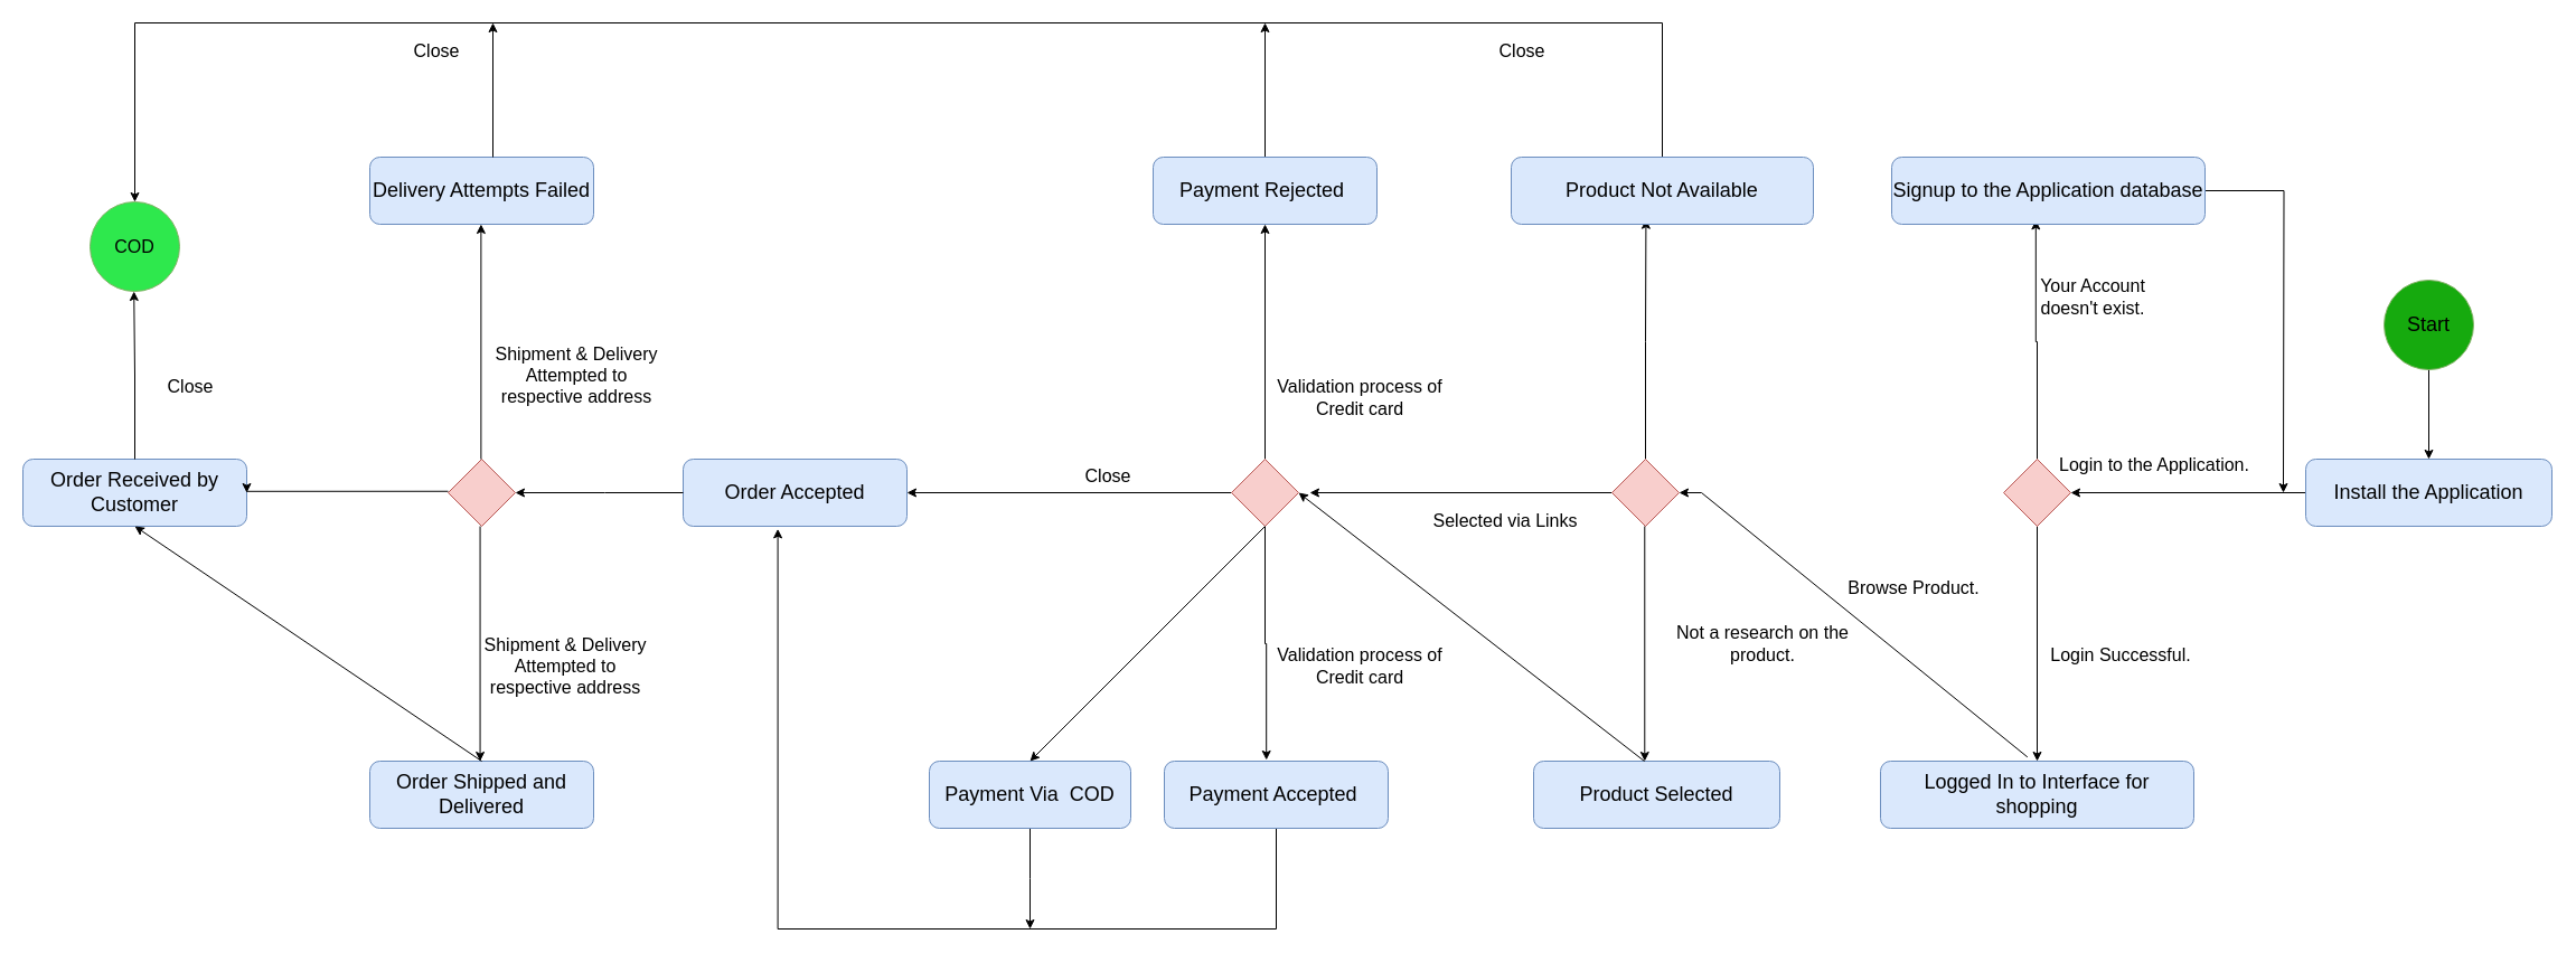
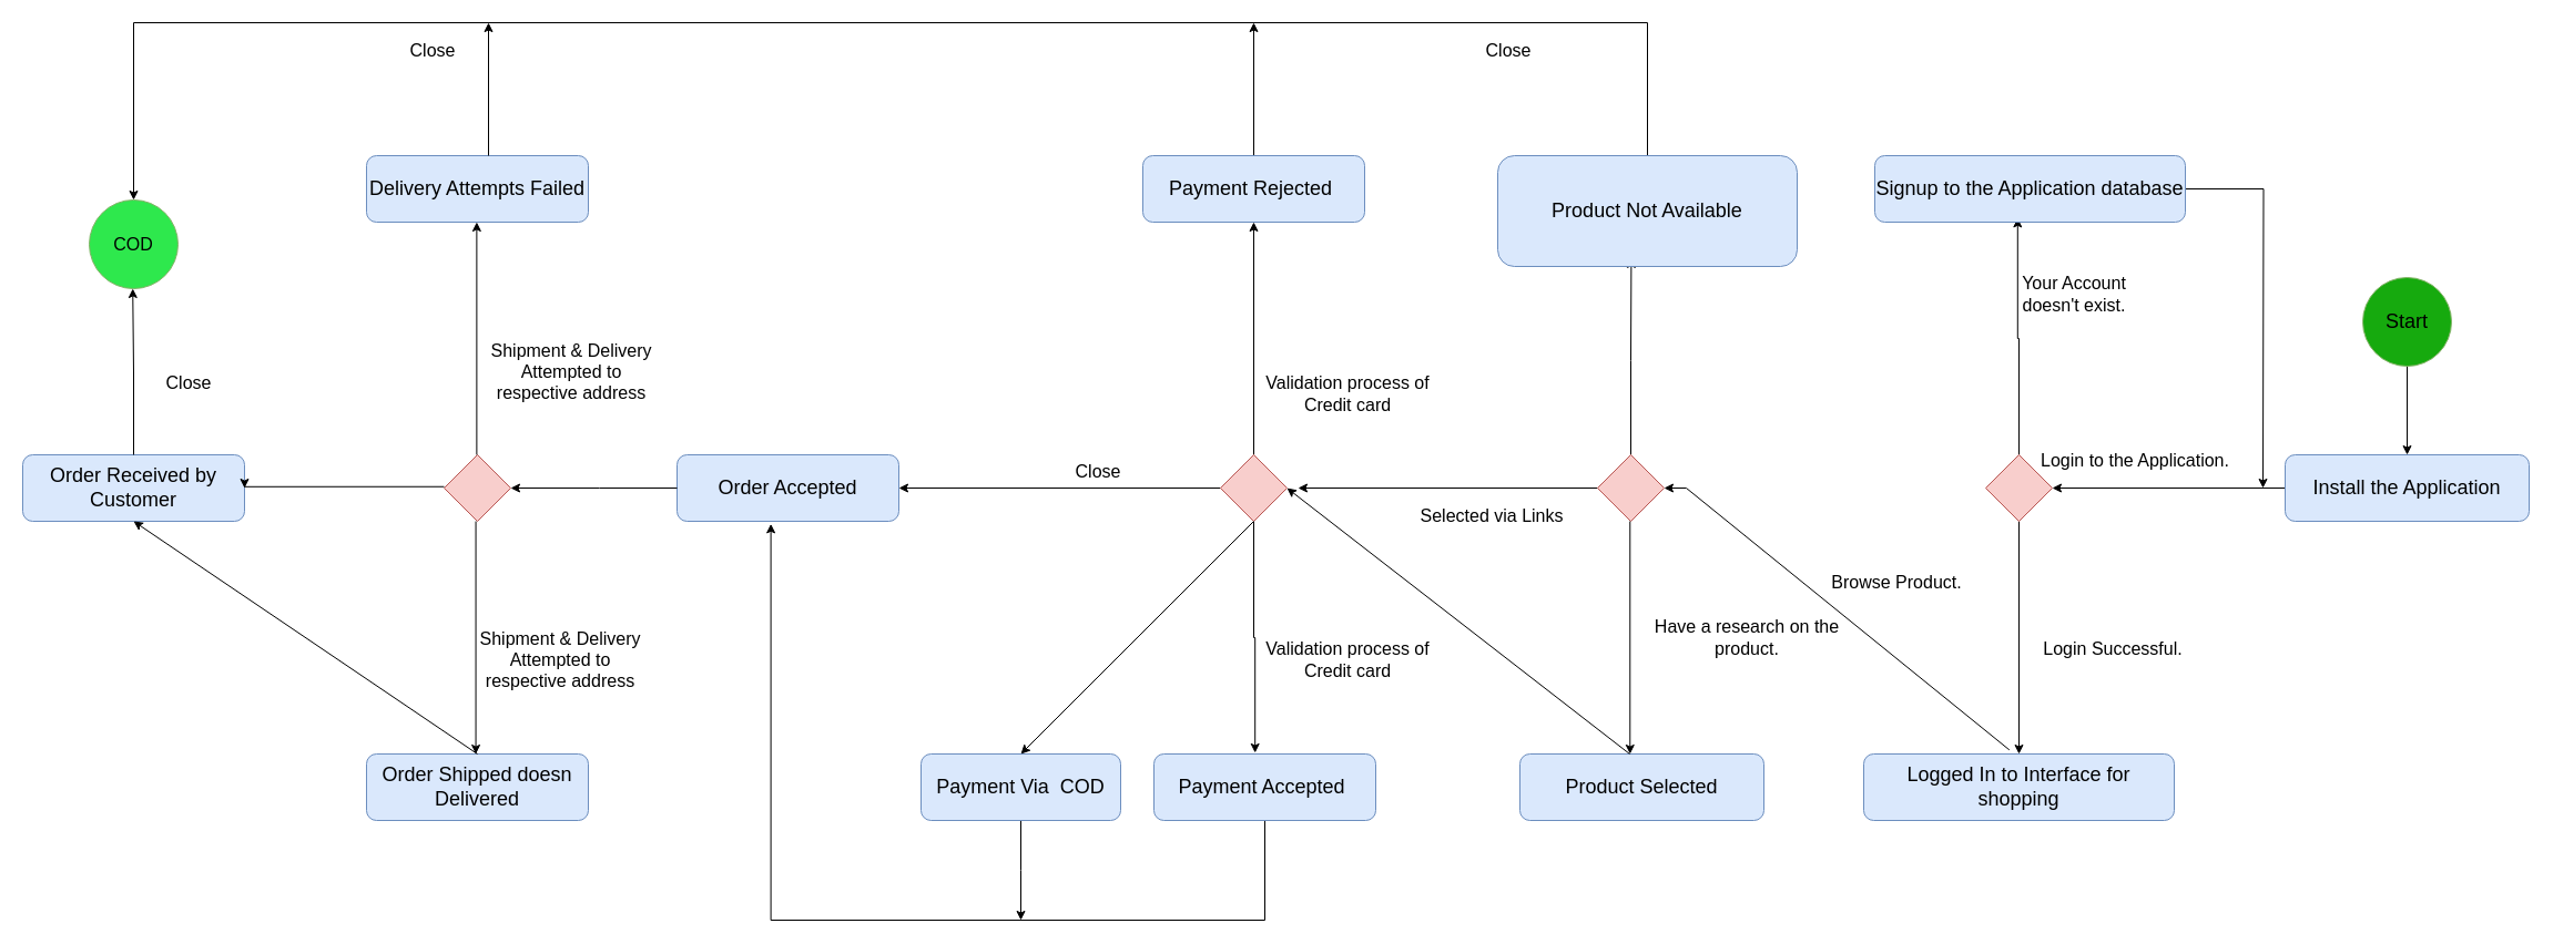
  <mxCell id="0" />
  <mxCell id="1" parent="0" />
  <mxCell id="2" style="edgeStyle=orthogonalEdgeStyle;rounded=0;orthogonalLoop=1;jettySize=auto;html=1;entryX=0.5;entryY=0;entryDx=0;entryDy=0;" parent="1" source="3" target="5" edge="1"><mxGeometry relative="1" as="geometry" /></mxCell>
  <mxCell id="3" value="&lt;font style=&quot;font-size: 18px;&quot;&gt;Start&lt;/font&gt;" style="ellipse;whiteSpace=wrap;html=1;aspect=fixed;fillColor=#16aa0e;strokeColor=#82b366;" parent="1" vertex="1"><mxGeometry x="2130" y="250" width="80" height="80" as="geometry" /></mxCell>
  <mxCell id="4" style="edgeStyle=orthogonalEdgeStyle;rounded=0;orthogonalLoop=1;jettySize=auto;html=1;entryX=1;entryY=0.5;entryDx=0;entryDy=0;" parent="1" source="5" target="8" edge="1"><mxGeometry relative="1" as="geometry" /></mxCell>
  <mxCell id="5" value="&lt;font style=&quot;font-size: 18px;&quot;&gt;Install the Application&lt;/font&gt;" style="rounded=1;whiteSpace=wrap;html=1;fillColor=#dae8fc;strokeColor=#6c8ebf;" parent="1" vertex="1"><mxGeometry x="2060" y="410" width="220" height="60" as="geometry" /></mxCell>
  <mxCell id="6" style="edgeStyle=orthogonalEdgeStyle;rounded=0;orthogonalLoop=1;jettySize=auto;html=1;" parent="1" source="8" target="10" edge="1"><mxGeometry relative="1" as="geometry" /></mxCell>
  <mxCell id="7" style="edgeStyle=orthogonalEdgeStyle;rounded=0;orthogonalLoop=1;jettySize=auto;html=1;entryX=0.46;entryY=0.939;entryDx=0;entryDy=0;entryPerimeter=0;" parent="1" source="8" target="12" edge="1"><mxGeometry relative="1" as="geometry" /></mxCell>
  <mxCell id="8" value="" style="rhombus;whiteSpace=wrap;html=1;fillColor=#f8cecc;strokeColor=#b85450;" parent="1" vertex="1"><mxGeometry x="1790" y="410" width="60" height="60" as="geometry" /></mxCell>
  <mxCell id="9" value="&lt;font style=&quot;font-size: 16px;&quot;&gt;Login to the Application.&lt;/font&gt;" style="text;html=1;strokeColor=none;fillColor=none;align=center;verticalAlign=middle;whiteSpace=wrap;rounded=0;" parent="1" vertex="1"><mxGeometry x="1830" y="400" width="190" height="30" as="geometry" /></mxCell>
  <mxCell id="10" value="&lt;font style=&quot;font-size: 18px;&quot;&gt;Logged In to Interface for shopping&lt;/font&gt;" style="rounded=1;whiteSpace=wrap;html=1;fillColor=#dae8fc;strokeColor=#6c8ebf;" parent="1" vertex="1"><mxGeometry x="1680" y="680" width="280" height="60" as="geometry" /></mxCell>
  <mxCell id="11" style="edgeStyle=orthogonalEdgeStyle;rounded=0;orthogonalLoop=1;jettySize=auto;html=1;" parent="1" source="12" edge="1"><mxGeometry relative="1" as="geometry"><mxPoint x="2040" y="440" as="targetPoint" /></mxGeometry></mxCell>
  <mxCell id="12" value="&lt;font style=&quot;font-size: 18px;&quot;&gt;Signup to the Application database&lt;/font&gt;" style="rounded=1;whiteSpace=wrap;html=1;fillColor=#dae8fc;strokeColor=#6c8ebf;" parent="1" vertex="1"><mxGeometry x="1690" y="140" width="280" height="60" as="geometry" /></mxCell>
- <mxCell id="13" value="&lt;font style=&quot;font-size: 16px;&quot;&gt;Login Successful.&lt;/font&gt;" style="text;html=1;strokeColor=none;fillColor=none;align=center;verticalAlign=middle;whiteSpace=wrap;rounded=0;" parent="1" vertex="1"><mxGeometry x="1820" y="570" width="150" height="30" as="geometry" /></mxCell>
+ <mxCell id="13" value="&lt;font style=&quot;font-size: 16px;&quot;&gt;Login Successful.&lt;/font&gt;" style="text;html=1;strokeColor=none;fillColor=none;align=center;verticalAlign=middle;whiteSpace=wrap;rounded=0;" parent="1" vertex="1"><mxGeometry x="1830" y="570" width="150" height="30" as="geometry" /></mxCell>
  <mxCell id="14" value="&lt;font style=&quot;font-size: 16px;&quot;&gt;Your Account doesn't exist.&lt;/font&gt;" style="text;html=1;strokeColor=none;fillColor=none;align=center;verticalAlign=middle;whiteSpace=wrap;rounded=0;rotation=0;" parent="1" vertex="1"><mxGeometry x="1795" y="250" width="150" height="30" as="geometry" /></mxCell>
  <mxCell id="15" style="edgeStyle=orthogonalEdgeStyle;rounded=0;orthogonalLoop=1;jettySize=auto;html=1;entryX=0.446;entryY=0.928;entryDx=0;entryDy=0;entryPerimeter=0;" parent="1" source="17" target="22" edge="1"><mxGeometry relative="1" as="geometry" /></mxCell>
  <mxCell id="16" style="edgeStyle=orthogonalEdgeStyle;rounded=0;orthogonalLoop=1;jettySize=auto;html=1;" parent="1" source="17" edge="1"><mxGeometry relative="1" as="geometry"><mxPoint x="1170" y="440" as="targetPoint" /></mxGeometry></mxCell>
  <mxCell id="17" value="" style="rhombus;whiteSpace=wrap;html=1;fillColor=#f8cecc;strokeColor=#b85450;" parent="1" vertex="1"><mxGeometry x="1440" y="410" width="60" height="60" as="geometry" /></mxCell>
  <mxCell id="18" value="" style="endArrow=classic;html=1;rounded=0;exitX=0.469;exitY=-0.061;exitDx=0;exitDy=0;exitPerimeter=0;entryX=1;entryY=0.5;entryDx=0;entryDy=0;" parent="1" source="10" target="17" edge="1"><mxGeometry width="50" height="50" relative="1" as="geometry"><mxPoint x="1730" y="470" as="sourcePoint" /><mxPoint y="450" as="targetPoint" x="1520" /><Array as="points"><mxPoint y="440" x="1520" /></Array></mxGeometry></mxCell>
  <mxCell id="19" value="&lt;font style=&quot;font-size: 16px;&quot;&gt;Browse Product.&lt;/font&gt;" style="text;html=1;strokeColor=none;fillColor=none;align=center;verticalAlign=middle;whiteSpace=wrap;rounded=0;" parent="1" vertex="1"><mxGeometry x="1620" y="510" width="180" height="30" as="geometry" /></mxCell>
  <mxCell id="20" value="&lt;font style=&quot;font-size: 18px;&quot;&gt;Product Selected&lt;/font&gt;" style="rounded=1;whiteSpace=wrap;html=1;fillColor=#dae8fc;strokeColor=#6c8ebf;" parent="1" vertex="1"><mxGeometry x="1370" y="680" width="220" height="60" as="geometry" /></mxCell>
  <mxCell id="21" style="edgeStyle=orthogonalEdgeStyle;rounded=0;orthogonalLoop=1;jettySize=auto;html=1;entryX=0.5;entryY=0;entryDx=0;entryDy=0;" parent="1" source="22" target="23" edge="1"><mxGeometry relative="1" as="geometry"><Array as="points"><mxPoint x="1485" y="20" /><mxPoint x="120" y="20" /></Array></mxGeometry></mxCell>
- <mxCell id="22" value="&lt;font style=&quot;font-size: 18px;&quot;&gt;Product Not Available&lt;/font&gt;" style="rounded=1;whiteSpace=wrap;html=1;fillColor=#dae8fc;strokeColor=#6c8ebf;" parent="1" vertex="1"><mxGeometry x="1350" y="140" width="270" height="60" as="geometry" /></mxCell>
+ <mxCell id="22" value="&lt;font style=&quot;font-size: 18px;&quot;&gt;Product Not Available&lt;/font&gt;" style="rounded=1;whiteSpace=wrap;html=1;fillColor=#dae8fc;strokeColor=#6c8ebf;" parent="1" vertex="1"><mxGeometry x="1350" y="140" width="270" height="100" as="geometry" /></mxCell>
  <mxCell id="23" value="&lt;font style=&quot;font-size: 16px;&quot;&gt;COD&lt;/font&gt;" style="ellipse;whiteSpace=wrap;html=1;aspect=fixed;fillColor=#2EE84D;strokeColor=#82b366;" parent="1" vertex="1"><mxGeometry x="80" y="180" width="80" height="80" as="geometry" /></mxCell>
- <mxCell id="24" value="&lt;font style=&quot;font-size: 16px;&quot;&gt;Not a research on the product.&lt;/font&gt;" style="text;html=1;strokeColor=none;fillColor=none;align=center;verticalAlign=middle;whiteSpace=wrap;rounded=0;" parent="1" vertex="1"><mxGeometry x="1490" y="560" width="170" height="30" as="geometry" /></mxCell>
+ <mxCell id="24" value="&lt;font style=&quot;font-size: 16px;&quot;&gt;Have a research on the product.&lt;/font&gt;" style="text;html=1;strokeColor=none;fillColor=none;align=center;verticalAlign=middle;whiteSpace=wrap;rounded=0;" parent="1" vertex="1"><mxGeometry x="1490" y="560" width="170" height="30" as="geometry" /></mxCell>
  <mxCell id="25" style="edgeStyle=orthogonalEdgeStyle;rounded=0;orthogonalLoop=1;jettySize=auto;html=1;entryX=0.456;entryY=-0.017;entryDx=0;entryDy=0;entryPerimeter=0;" parent="1" source="28" target="32" edge="1"><mxGeometry relative="1" as="geometry" /></mxCell>
  <mxCell id="26" style="edgeStyle=orthogonalEdgeStyle;rounded=0;orthogonalLoop=1;jettySize=auto;html=1;entryX=0.5;entryY=1;entryDx=0;entryDy=0;" parent="1" source="28" target="37" edge="1"><mxGeometry relative="1" as="geometry" /></mxCell>
  <mxCell id="27" style="edgeStyle=orthogonalEdgeStyle;rounded=0;orthogonalLoop=1;jettySize=auto;html=1;" parent="1" source="28" target="40" edge="1"><mxGeometry relative="1" as="geometry" /></mxCell>
  <mxCell id="28" value="" style="rhombus;whiteSpace=wrap;html=1;fillColor=#f8cecc;strokeColor=#b85450;" parent="1" vertex="1"><mxGeometry x="1100" y="410" width="60" height="60" as="geometry" /></mxCell>
  <mxCell id="29" value="" style="endArrow=classic;html=1;rounded=0;" parent="1" edge="1"><mxGeometry width="50" height="50" relative="1" as="geometry"><mxPoint x="1469" y="680" as="sourcePoint" /><mxPoint x="1160" y="440" as="targetPoint" /></mxGeometry></mxCell>
  <mxCell id="30" value="&lt;font style=&quot;font-size: 16px;&quot;&gt;Selected via Links&lt;/font&gt;" style="text;html=1;strokeColor=none;fillColor=none;align=center;verticalAlign=middle;whiteSpace=wrap;rounded=0;" parent="1" vertex="1"><mxGeometry x="1270" y="450" width="150" height="30" as="geometry" /></mxCell>
  <mxCell id="31" style="edgeStyle=orthogonalEdgeStyle;rounded=0;orthogonalLoop=1;jettySize=auto;html=1;entryX=0.423;entryY=1.039;entryDx=0;entryDy=0;entryPerimeter=0;" parent="1" source="32" target="40" edge="1"><mxGeometry relative="1" as="geometry"><Array as="points"><mxPoint x="1140" y="830" /><mxPoint x="695" y="830" /></Array></mxGeometry></mxCell>
  <mxCell id="32" value="&lt;font style=&quot;font-size: 18px;&quot;&gt;Payment Accepted&amp;nbsp;&lt;/font&gt;" style="rounded=1;whiteSpace=wrap;html=1;fillColor=#dae8fc;strokeColor=#6c8ebf;" parent="1" vertex="1"><mxGeometry x="1040" y="680" width="200" height="60" as="geometry" /></mxCell>
  <mxCell id="33" style="edgeStyle=orthogonalEdgeStyle;rounded=0;orthogonalLoop=1;jettySize=auto;html=1;" parent="1" source="34" edge="1"><mxGeometry relative="1" as="geometry"><mxPoint x="920" y="830" as="targetPoint" /></mxGeometry></mxCell>
  <mxCell id="34" value="&lt;font style=&quot;font-size: 18px;&quot;&gt;Payment Via&amp;nbsp; COD&lt;/font&gt;" style="rounded=1;whiteSpace=wrap;html=1;fillColor=#dae8fc;strokeColor=#6c8ebf;" parent="1" vertex="1"><mxGeometry x="830" y="680" width="180" height="60" as="geometry" /></mxCell>
  <mxCell id="35" value="" style="endArrow=classic;html=1;rounded=0;entryX=0.5;entryY=0;entryDx=0;entryDy=0;exitX=0.5;exitY=1;exitDx=0;exitDy=0;" parent="1" source="28" target="34" edge="1"><mxGeometry width="50" height="50" relative="1" as="geometry"><mxPoint x="830" y="550" as="sourcePoint" /><mxPoint x="880" y="500" as="targetPoint" /></mxGeometry></mxCell>
  <mxCell id="36" style="edgeStyle=orthogonalEdgeStyle;rounded=0;orthogonalLoop=1;jettySize=auto;html=1;" parent="1" source="37" edge="1"><mxGeometry relative="1" as="geometry"><mxPoint x="1130" y="20" as="targetPoint" /></mxGeometry></mxCell>
  <mxCell id="37" value="&lt;font style=&quot;font-size: 18px;&quot;&gt;Payment Rejected&amp;nbsp;&lt;/font&gt;" style="rounded=1;whiteSpace=wrap;html=1;fillColor=#dae8fc;strokeColor=#6c8ebf;" parent="1" vertex="1"><mxGeometry x="1030" y="140" width="200" height="60" as="geometry" /></mxCell>
  <mxCell id="38" value="&lt;font style=&quot;font-size: 16px;&quot;&gt;Validation process of Credit card&lt;/font&gt;" style="text;html=1;strokeColor=none;fillColor=none;align=center;verticalAlign=middle;whiteSpace=wrap;rounded=0;" parent="1" vertex="1"><mxGeometry x="1130" y="580" width="170" height="30" as="geometry" /></mxCell>
  <mxCell id="39" value="&lt;font style=&quot;font-size: 16px;&quot;&gt;Validation process of Credit card&lt;/font&gt;" style="text;html=1;strokeColor=none;fillColor=none;align=center;verticalAlign=middle;whiteSpace=wrap;rounded=0;" parent="1" vertex="1"><mxGeometry x="1130" y="340" width="170" height="30" as="geometry" /></mxCell>
  <mxCell id="40" value="&lt;font style=&quot;font-size: 18px;&quot;&gt;Order Accepted&lt;/font&gt;" style="rounded=1;whiteSpace=wrap;html=1;fillColor=#dae8fc;strokeColor=#6c8ebf;" parent="1" vertex="1"><mxGeometry x="610" y="410" width="200" height="60" as="geometry" /></mxCell>
  <mxCell id="41" value="&lt;font style=&quot;font-size: 16px;&quot;&gt;Close&lt;/font&gt;" style="text;html=1;strokeColor=none;fillColor=none;align=center;verticalAlign=middle;whiteSpace=wrap;rounded=0;" parent="1" vertex="1"><mxGeometry x="1330" y="30" width="60" height="30" as="geometry" /></mxCell>
  <mxCell id="42" value="&lt;font style=&quot;font-size: 16px;&quot;&gt;Close&lt;/font&gt;" style="text;html=1;strokeColor=none;fillColor=none;align=center;verticalAlign=middle;whiteSpace=wrap;rounded=0;" parent="1" vertex="1"><mxGeometry x="960" y="410" width="60" height="30" as="geometry" /></mxCell>
  <mxCell id="43" value="&lt;font style=&quot;font-size: 16px;&quot;&gt;Close&lt;/font&gt;" style="text;html=1;strokeColor=none;fillColor=none;align=center;verticalAlign=middle;whiteSpace=wrap;rounded=0;" parent="1" vertex="1"><mxGeometry x="360" y="30" width="60" height="30" as="geometry" /></mxCell>
  <mxCell id="44" value="" style="rhombus;whiteSpace=wrap;html=1;fillColor=#f8cecc;strokeColor=#b85450;" vertex="1" parent="1"><mxGeometry x="400" y="410" width="60" height="60" as="geometry" /></mxCell>
  <mxCell id="45" style="edgeStyle=orthogonalEdgeStyle;rounded=0;orthogonalLoop=1;jettySize=auto;html=1;" edge="1" parent="1"><mxGeometry relative="1" as="geometry"><mxPoint x="610" y="440" as="sourcePoint" /><mxPoint x="460" y="440" as="targetPoint" /><Array as="points"><mxPoint x="540" y="440" /><mxPoint x="540" y="440" /></Array></mxGeometry></mxCell>
- <mxCell id="46" value="&lt;font style=&quot;font-size: 18px;&quot;&gt;Order Shipped and Delivered&lt;/font&gt;" style="rounded=1;whiteSpace=wrap;html=1;fillColor=#dae8fc;strokeColor=#6c8ebf;" vertex="1" parent="1"><mxGeometry x="330" y="680" width="200" height="60" as="geometry" /></mxCell>
+ <mxCell id="46" value="&lt;font style=&quot;font-size: 18px;&quot;&gt;Order Shipped doesn Delivered&lt;/font&gt;" style="rounded=1;whiteSpace=wrap;html=1;fillColor=#dae8fc;strokeColor=#6c8ebf;" vertex="1" parent="1"><mxGeometry x="330" y="680" width="200" height="60" as="geometry" /></mxCell>
  <mxCell id="47" value="&lt;font style=&quot;font-size: 18px;&quot;&gt;Delivery Attempts Failed&lt;/font&gt;" style="rounded=1;whiteSpace=wrap;html=1;fillColor=#dae8fc;strokeColor=#6c8ebf;" vertex="1" parent="1"><mxGeometry x="330" y="140" width="200" height="60" as="geometry" /></mxCell>
  <mxCell id="48" style="edgeStyle=orthogonalEdgeStyle;rounded=0;orthogonalLoop=1;jettySize=auto;html=1;entryX=0.5;entryY=1;entryDx=0;entryDy=0;" edge="1" parent="1"><mxGeometry relative="1" as="geometry"><mxPoint x="429.38" y="410" as="sourcePoint" /><mxPoint x="429.38" y="200" as="targetPoint" /></mxGeometry></mxCell>
  <mxCell id="49" value="&lt;font style=&quot;font-size: 18px;&quot;&gt;Order Received by Customer&lt;/font&gt;" style="rounded=1;whiteSpace=wrap;html=1;fillColor=#dae8fc;strokeColor=#6c8ebf;" vertex="1" parent="1"><mxGeometry x="20" y="410" width="200" height="60" as="geometry" /></mxCell>
  <mxCell id="50" style="edgeStyle=orthogonalEdgeStyle;rounded=0;orthogonalLoop=1;jettySize=auto;html=1;entryX=1;entryY=0.5;entryDx=0;entryDy=0;" edge="1" parent="1" target="49"><mxGeometry relative="1" as="geometry"><mxPoint x="400" y="438.75" as="sourcePoint" /><mxPoint x="250" y="438.75" as="targetPoint" /><Array as="points"><mxPoint x="220" y="439" /></Array></mxGeometry></mxCell>
  <mxCell id="51" value="&lt;font style=&quot;font-size: 16px;&quot;&gt;Shipment &amp;amp; Delivery Attempted to respective address&lt;/font&gt;" style="text;html=1;strokeColor=none;fillColor=none;align=center;verticalAlign=middle;whiteSpace=wrap;rounded=0;" vertex="1" parent="1"><mxGeometry x="440" y="320" width="150" height="30" as="geometry" /></mxCell>
  <mxCell id="52" value="&lt;font style=&quot;font-size: 16px;&quot;&gt;Shipment &amp;amp;&amp;nbsp;Delivery Attempted to respective address&lt;/font&gt;" style="text;html=1;strokeColor=none;fillColor=none;align=center;verticalAlign=middle;whiteSpace=wrap;rounded=0;" vertex="1" parent="1"><mxGeometry x="430" y="580" width="150" height="30" as="geometry" /></mxCell>
  <mxCell id="53" value="&lt;font style=&quot;font-size: 16px;&quot;&gt;Close&lt;/font&gt;" style="text;html=1;strokeColor=none;fillColor=none;align=center;verticalAlign=middle;whiteSpace=wrap;rounded=0;" vertex="1" parent="1"><mxGeometry x="140" y="330" width="60" height="30" as="geometry" /></mxCell>
  <mxCell id="54" style="edgeStyle=orthogonalEdgeStyle;rounded=0;orthogonalLoop=1;jettySize=auto;html=1;" edge="1" parent="1"><mxGeometry relative="1" as="geometry"><mxPoint x="440" y="20" as="targetPoint" /><mxPoint x="440" y="140" as="sourcePoint" /></mxGeometry></mxCell>
  <mxCell id="55" style="edgeStyle=orthogonalEdgeStyle;rounded=0;orthogonalLoop=1;jettySize=auto;html=1;exitX=0.5;exitY=0;exitDx=0;exitDy=0;" edge="1" parent="1" source="49"><mxGeometry relative="1" as="geometry"><mxPoint x="119.23" y="260" as="targetPoint" /><mxPoint x="119.23" y="380" as="sourcePoint" /></mxGeometry></mxCell>
  <mxCell id="56" value="" style="endArrow=classic;html=1;rounded=0;entryX=0.5;entryY=0;entryDx=0;entryDy=0;exitX=0.5;exitY=0;exitDx=0;exitDy=0;" edge="1" parent="1" source="46"><mxGeometry width="50" height="50" relative="1" as="geometry"><mxPoint x="190" y="580" as="sourcePoint" /><mxPoint x="120" y="470" as="targetPoint" /></mxGeometry></mxCell>
  <mxCell id="57" style="edgeStyle=orthogonalEdgeStyle;rounded=0;orthogonalLoop=1;jettySize=auto;html=1;" edge="1" parent="1"><mxGeometry relative="1" as="geometry"><mxPoint x="1469.29" y="470" as="sourcePoint" /><mxPoint x="1469.29" y="680" as="targetPoint" /></mxGeometry></mxCell>
  <mxCell id="58" style="edgeStyle=orthogonalEdgeStyle;rounded=0;orthogonalLoop=1;jettySize=auto;html=1;" edge="1" parent="1"><mxGeometry relative="1" as="geometry"><mxPoint x="428.57" y="470" as="sourcePoint" /><mxPoint x="428.57" y="680" as="targetPoint" /></mxGeometry></mxCell>
